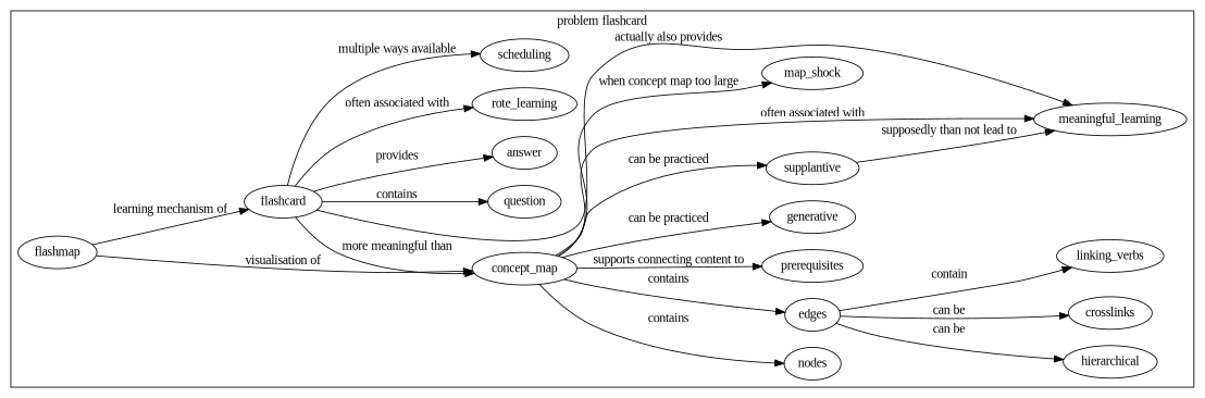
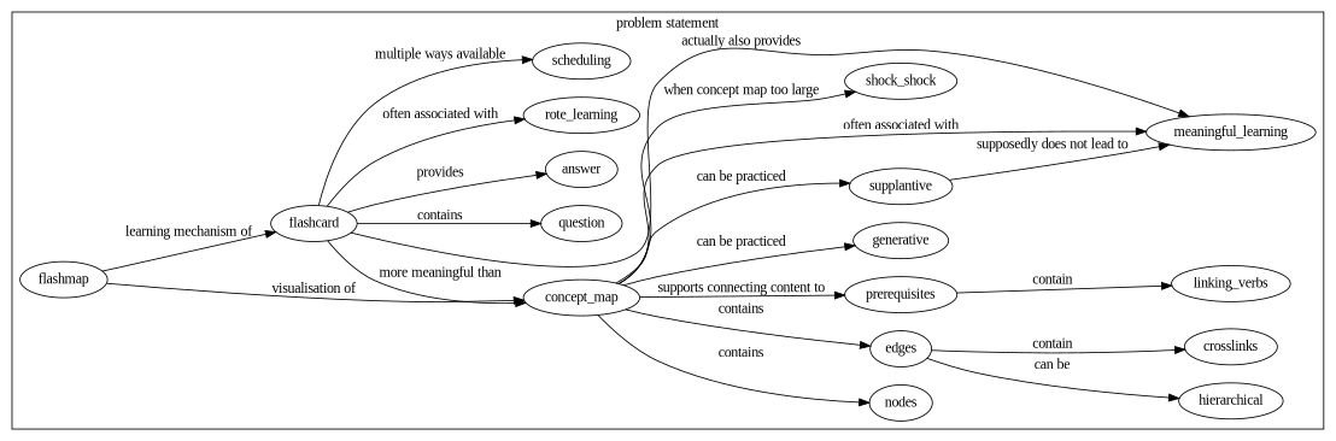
  digraph {
    fontname="Liberation Serif"
    rankdir=LR
    node [fontname="Liberation Serif"]
    edge [fontname="Liberation Serif"]
    concept_map
    nodes
    edges
    prerequisites
    generative
    supplantive
    meaningful_learning
-   map_shock
+   map_shock [label=shock_shock]
    hierarchical
    crosslinks
    linking_verbs
    flashcard
    question
    answer
    rote_learning
    scheduling
    flashmap
    subgraph cluster_1 {
      color=black
-     label="problem flashcard"
+     label="problem statement"
      concept_map
      nodes
      edges
      prerequisites
      generative
      supplantive
      meaningful_learning
      map_shock
      hierarchical
      crosslinks
      linking_verbs
      flashcard
      question
      answer
      rote_learning
      scheduling
      flashmap
    }
    concept_map -> nodes [label=contains]
    concept_map -> edges [label=contains]
    concept_map -> prerequisites [label="supports connecting content to"]
    concept_map -> generative [label="can be practiced"]
    concept_map -> supplantive [label="can be practiced"]
    concept_map -> meaningful_learning [label="often associated with"]
    concept_map -> map_shock [label="when concept map too large"]
    edges -> hierarchical [label="can be"]
-   edges -> crosslinks [label="can be"]
-   edges -> linking_verbs [label=contain]
-   supplantive -> meaningful_learning [label="supposedly than not lead to"]
+   edges -> crosslinks [label=contain]
+   prerequisites -> linking_verbs [label=contain]
+   supplantive -> meaningful_learning [label="supposedly does not lead to"]
    flashcard -> concept_map [label="more meaningful than"]
    flashcard -> meaningful_learning [label="actually also provides"]
    flashcard -> question [label=contains]
    flashcard -> answer [label=provides]
    flashcard -> rote_learning [label="often associated with"]
    flashcard -> scheduling [label="multiple ways available"]
    flashmap -> concept_map [label="visualisation of"]
    flashmap -> flashcard [label="learning mechanism of"]
  }
